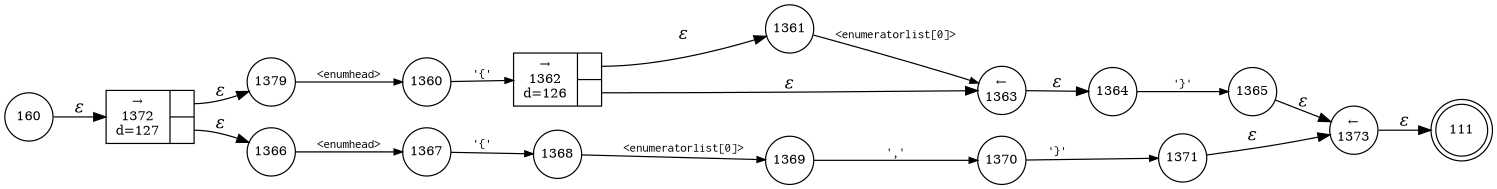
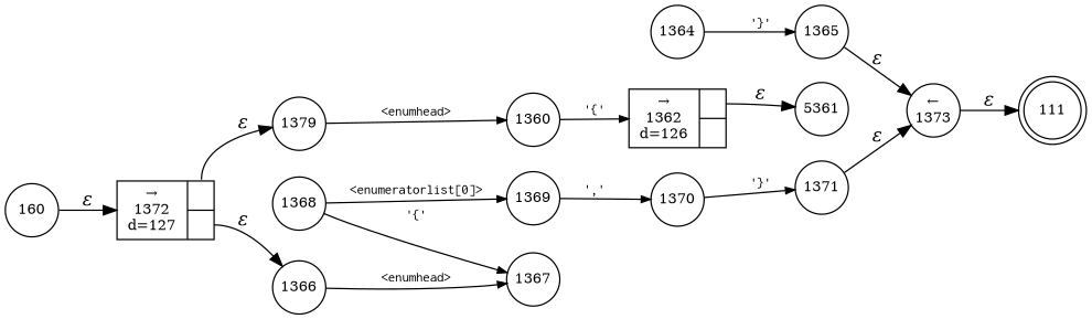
  digraph {
    rankdir=LR
    node [fixedsize=true fontsize=11 shape=circle peripheries=1]
    edge [fontname="Times-Italic"]
    n1 [label=111 shape=doublecircle width=.6 peripheries=""]
    n2 [label=160 width=.55]
    n3 [fixedsize=false label="{&rarr;\n1372\nd=127|{<p0>|<p1>}}" shape=record]
    n4 [label=1379 width=.55]
    n5 [label=1366 width=.55]
    n6 [label=1360 width=.55]
    n7 [fixedsize=false label="{&rarr;\n1362\nd=126|{<p0>|<p1>}}" shape=record]
-   n8 [label=1361 width=.55]
-   n9 [label="&larr;\n1363" width=.55]
+   n8 [label=5361 width=.55]
    n10 [label=1364 width=.55]
    n11 [label=1365 width=.55]
    n12 [label="&larr;\n1373" width=.55]
    n13 [label=1367 width=.55]
    n14 [label=1368 width=.55]
    n15 [label=1369 width=.55]
    n16 [label=1370 width=.55]
    n17 [label=1371 width=.55]
    n2 -> n3 [label="&epsilon;"]
    n3 -> n4 [label="&epsilon;" tailport=p0]
    n3 -> n5 [label="&epsilon;" tailport=p1]
    n4 -> n6 [arrowhead=normal arrowsize=.7 fontname=Courier fontsize=11 label="<enumhead>"]
    n5 -> n13 [arrowhead=normal arrowsize=.7 fontname=Courier fontsize=11 label="<enumhead>"]
    n6 -> n7 [arrowhead=normal arrowsize=.7 fontname=Courier fontsize=11 label="'{'"]
    n7 -> n8 [label="&epsilon;" tailport=p0]
-   n7 -> n9 [label="&epsilon;" tailport=p1]
-   n8 -> n9 [arrowhead=normal arrowsize=.7 fontname=Courier fontsize=11 label="<enumeratorlist[0]>"]
-   n9 -> n10 [label="&epsilon;"]
    n10 -> n11 [arrowhead=normal arrowsize=.7 fontname=Courier fontsize=11 label="'}'"]
    n11 -> n12 [label="&epsilon;"]
    n12 -> n1 [label="&epsilon;"]
-   n13 -> n14 [arrowhead=normal arrowsize=.7 fontname=Courier fontsize=11 label="'{'"]
+   n14 -> n13 [arrowhead=normal arrowsize=.7 fontname=Courier fontsize=11 label="'{'"]
    n14 -> n15 [arrowhead=normal arrowsize=.7 fontname=Courier fontsize=11 label="<enumeratorlist[0]>"]
    n15 -> n16 [arrowhead=normal arrowsize=.7 fontname=Courier fontsize=11 label="','"]
    n16 -> n17 [arrowhead=normal arrowsize=.7 fontname=Courier fontsize=11 label="'}'"]
    n17 -> n12 [label="&epsilon;"]
  }
